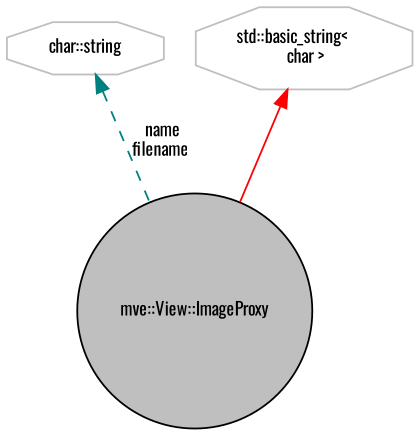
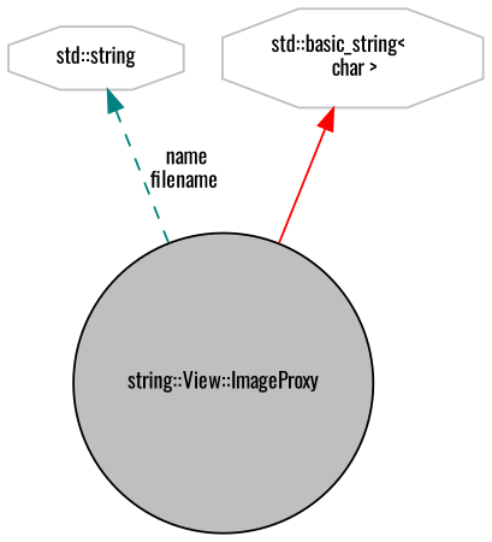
  digraph {
    fontname=Oswald
    node [color=grey75 fillcolor=white fontname=Oswald fontsize=10 shape=octagon style=filled]
    edge [dir=back fontname=Oswald fontsize=10 labelfontname=FreeSans labelfontsize=10]
-   n1 [color=black fillcolor=grey75 fontcolor=black height=0.2 label="mve::View::ImageProxy" shape=circle width=0.4]
-   n2 [height=0.2 label="char::string" width=0.4]
+   n1 [color=black fillcolor=grey75 fontcolor=black height=0.2 label="string::View::ImageProxy" shape=circle width=0.4]
+   n2 [height=0.2 label="std::string" width=0.4]
    n3 [height=0.2 label="std::basic_string\<\l char \>" width=0.4]
    n2 -> n1 [color=teal label=" name\nfilename" style=dashed]
    n3 -> n1 [color=red style=solid]
  }
